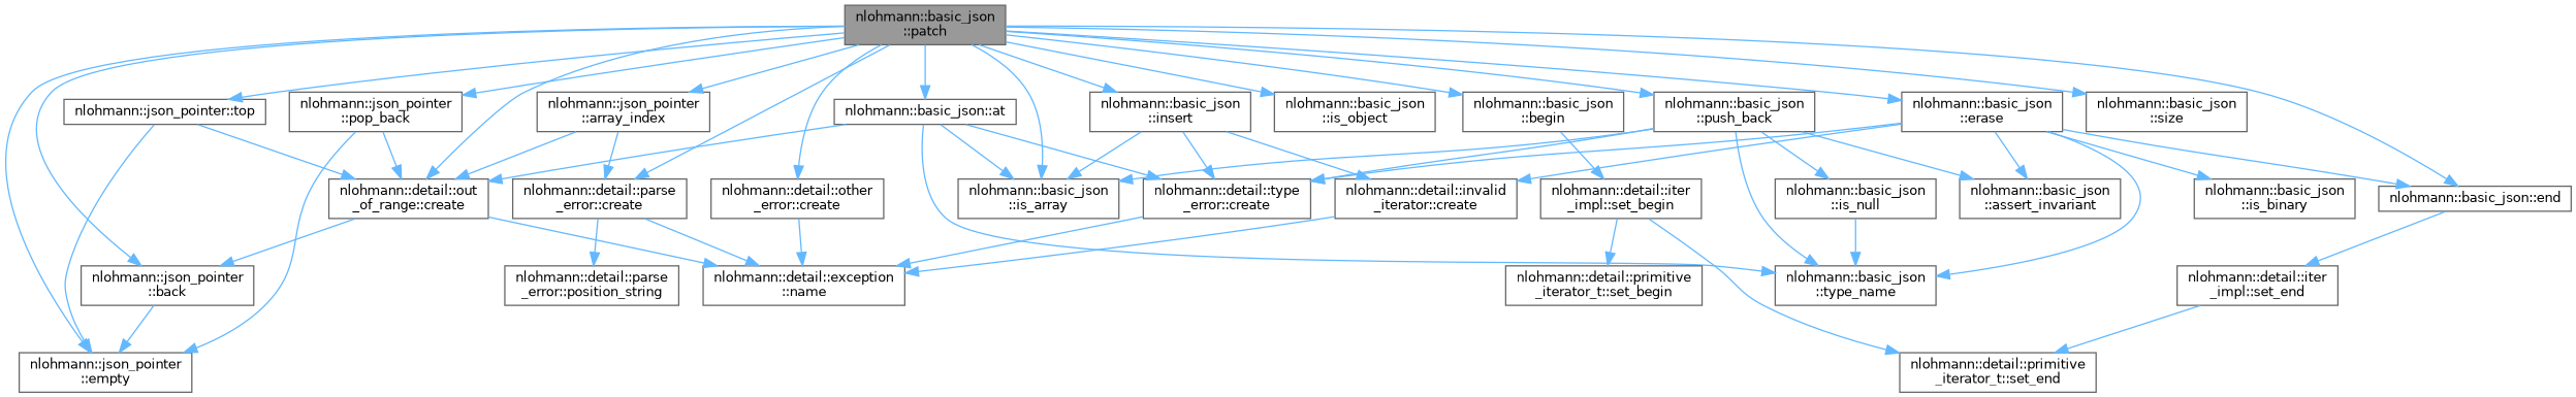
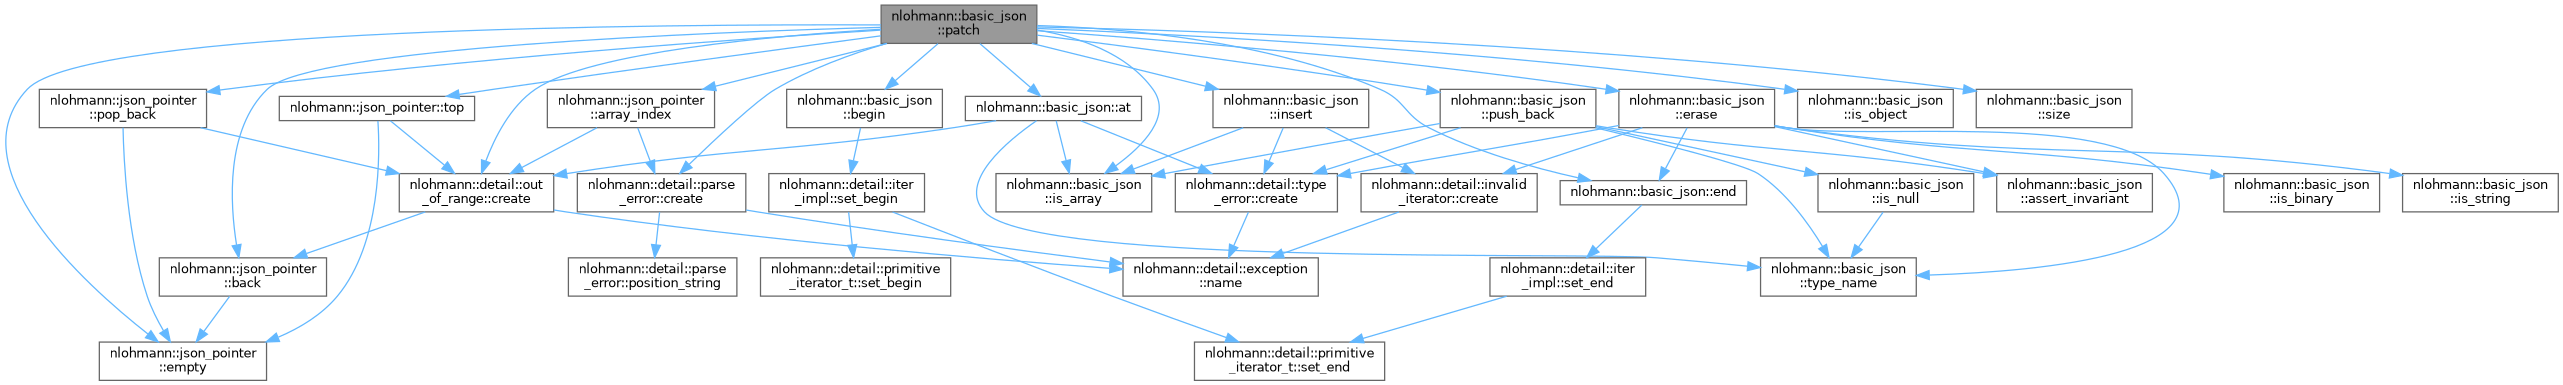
  digraph {
    rankdir=TB
    node [color=grey40 fillcolor=white fontname=Helvetica fontsize=10 shape=box style=filled]
    edge [color=steelblue1 fontname=Helvetica fontsize=10 labelfontname=Helvetica labelfontsize=10 style=solid]
    n1 [color=gray40 fillcolor=grey60 fontcolor=black height=0.2 label="nlohmann::basic_json\l::patch" width=0.4]
    n2 [height=0.2 label="nlohmann::json_pointer\l::array_index" width=0.4]
    n3 [height=0.2 label="nlohmann::detail::parse\l_error::create" width=0.4]
    n4 [height=0.2 label="nlohmann::detail::out\l_of_range::create" width=0.4]
    n5 [height=0.2 label="nlohmann::basic_json::at" width=0.4]
    n6 [height=0.2 label="nlohmann::basic_json\l::is_array" width=0.4]
    n7 [height=0.2 label="nlohmann::json_pointer\l::back" width=0.4]
    n8 [height=0.2 label="nlohmann::json_pointer\l::empty" width=0.4]
    n9 [height=0.2 label="nlohmann::basic_json\l::begin" width=0.4]
-   n10 [height=0.2 label="nlohmann::detail::other\l_error::create" width=0.4]
    n11 [height=0.2 label="nlohmann::basic_json::end" width=0.4]
    n12 [height=0.2 label="nlohmann::basic_json\l::erase" width=0.4]
    n13 [height=0.2 label="nlohmann::basic_json\l::is_object" width=0.4]
    n14 [height=0.2 label="nlohmann::basic_json\l::insert" width=0.4]
    n15 [height=0.2 label="nlohmann::json_pointer\l::pop_back" width=0.4]
    n16 [height=0.2 label="nlohmann::basic_json\l::push_back" width=0.4]
    n17 [height=0.2 label="nlohmann::basic_json\l::size" width=0.4]
    n18 [height=0.2 label="nlohmann::json_pointer::top" width=0.4]
    n19 [height=0.2 label="nlohmann::detail::exception\l::name" width=0.4]
    n20 [height=0.2 label="nlohmann::detail::parse\l_error::position_string" width=0.4]
    n21 [height=0.2 label="nlohmann::detail::type\l_error::create" width=0.4]
    n22 [height=0.2 label="nlohmann::basic_json\l::type_name" width=0.4]
    n23 [height=0.2 label="nlohmann::detail::iter\l_impl::set_begin" width=0.4]
    n24 [height=0.2 label="nlohmann::detail::iter\l_impl::set_end" width=0.4]
    n25 [height=0.2 label="nlohmann::basic_json\l::assert_invariant" width=0.4]
    n26 [height=0.2 label="nlohmann::detail::invalid\l_iterator::create" width=0.4]
    n27 [height=0.2 label="nlohmann::basic_json\l::is_binary" width=0.4]
+   n28 [height=0.2 label="nlohmann::basic_json\l::is_string" width=0.4]
    n29 [height=0.2 label="nlohmann::basic_json\l::is_null" width=0.4]
    n30 [height=0.2 label="nlohmann::detail::primitive\l_iterator_t::set_begin" width=0.4]
    n31 [height=0.2 label="nlohmann::detail::primitive\l_iterator_t::set_end" width=0.4]
    n1 -> n2
    n1 -> n3
    n1 -> n4
    n1 -> n5
    n1 -> n6
    n1 -> n7
    n1 -> n8
    n1 -> n9
-   n1 -> n10
    n1 -> n11
    n1 -> n12
    n1 -> n13
    n1 -> n14
    n1 -> n15
    n1 -> n16
    n1 -> n17
    n1 -> n18
    n2 -> n3
    n2 -> n4
    n3 -> n19
    n3 -> n20
    n4 -> n7
    n4 -> n19
    n5 -> n4
    n5 -> n6
    n5 -> n21
    n5 -> n22
    n7 -> n8
    n9 -> n23
-   n10 -> n19
    n11 -> n24
    n12 -> n11
    n12 -> n21
    n12 -> n22
    n12 -> n25
    n12 -> n26
    n12 -> n27
+   n12 -> n28
    n14 -> n6
    n14 -> n21
    n14 -> n26
    n15 -> n4
    n15 -> n8
    n16 -> n6
    n16 -> n21
    n16 -> n22
    n16 -> n25
    n16 -> n29
    n18 -> n4
    n18 -> n8
    n21 -> n19
    n23 -> n30
    n23 -> n31
    n24 -> n31
    n26 -> n19
    n29 -> n22
  }
